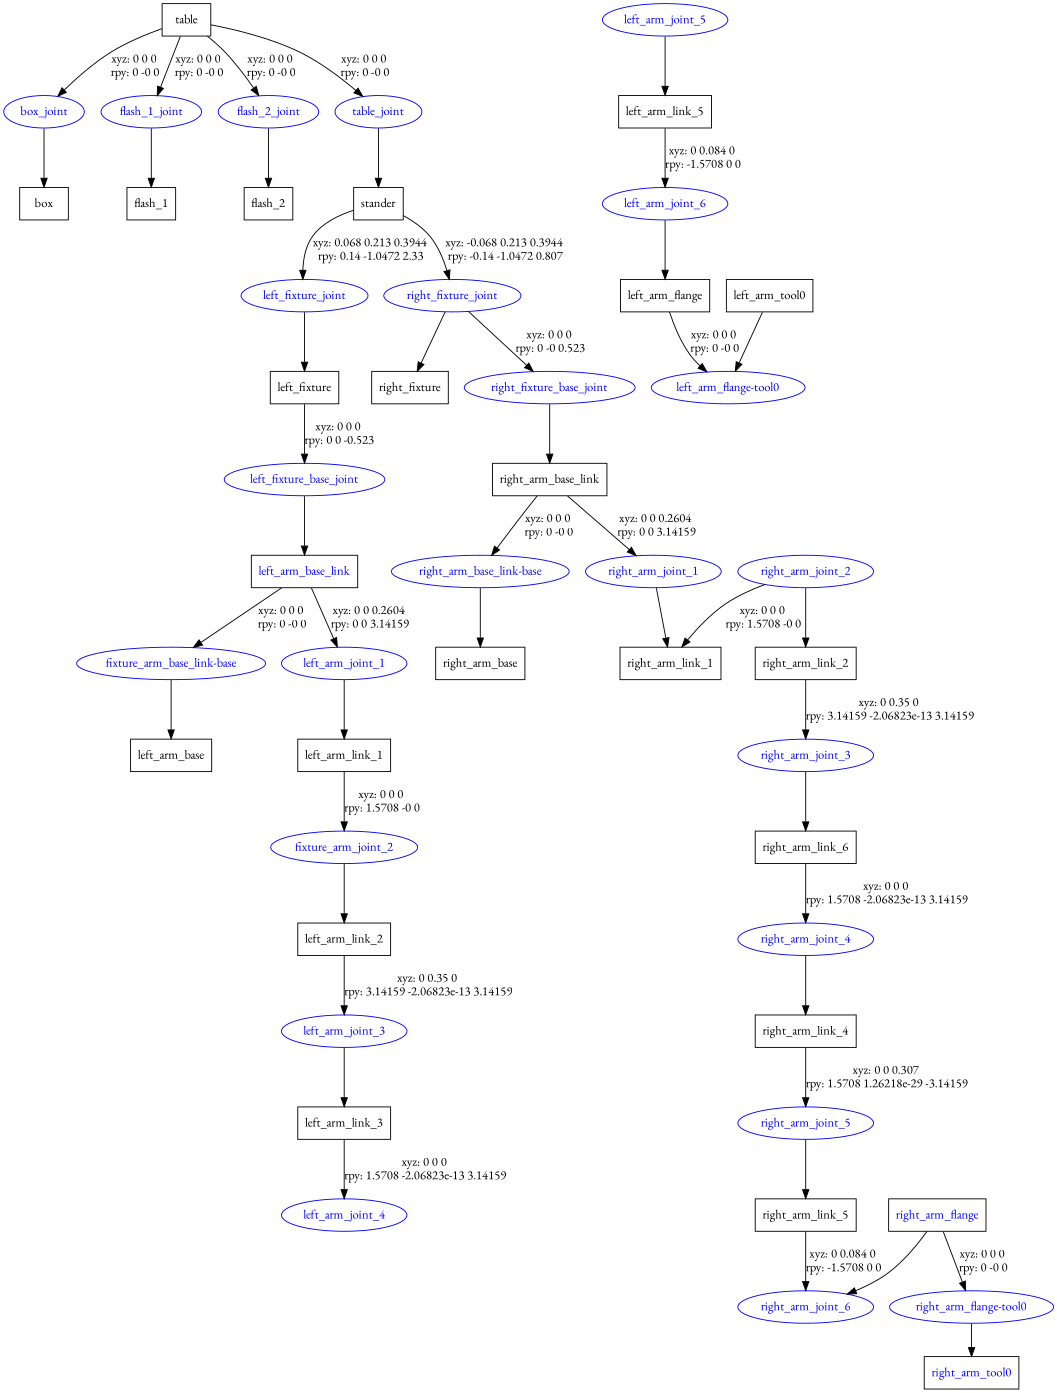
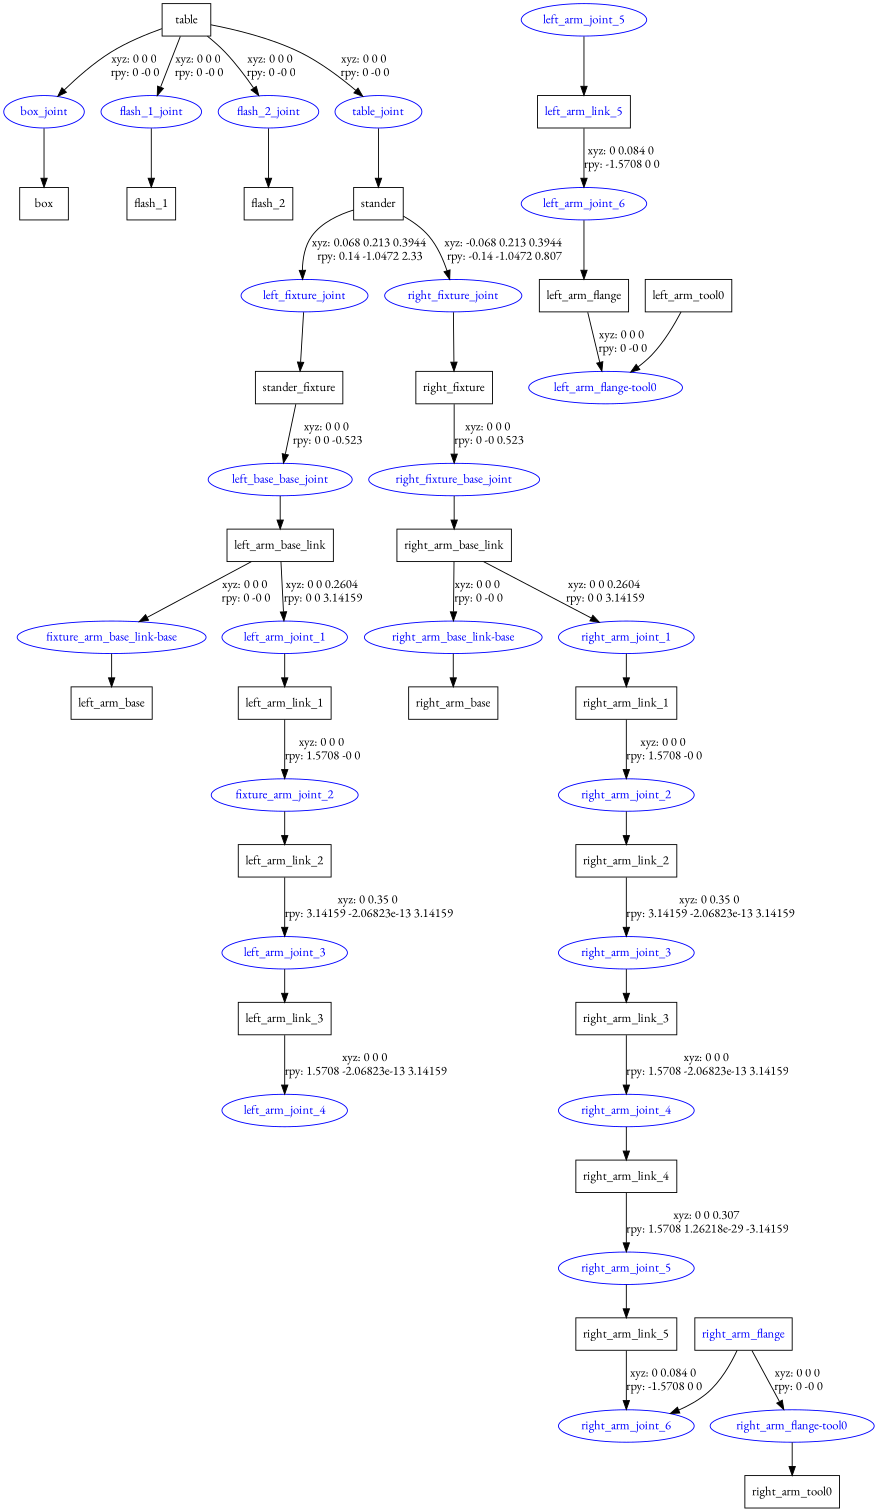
  digraph {
    fontname="EB Garamond"
    node [fontname="EB Garamond" shape=box fontcolor=blue]
    edge [fontname="EB Garamond"]
    n1 [label=table fontcolor=""]
    box_joint [color=blue shape=ellipse]
    flash_1_joint [color=blue shape=ellipse]
    flash_2_joint [color=blue shape=ellipse]
    table_joint [color=blue shape=ellipse]
    n6 [label=box fontcolor=""]
    n7 [label=flash_1 fontcolor=""]
    n8 [label=flash_2 fontcolor=""]
    n9 [label=stander fontcolor=""]
    left_fixture_joint [color=blue shape=ellipse]
    right_fixture_joint [color=blue shape=ellipse]
-   n12 [label=left_fixture fontcolor=""]
+   n12 [label=stander_fixture fontcolor=""]
    n13 [label=right_fixture fontcolor=""]
-   left_fixture_base_joint [color=blue shape=ellipse]
-   n15 [label=left_arm_base_link]
+   left_fixture_base_joint [color=blue shape=ellipse label=left_base_base_joint]
+   n15 [label=left_arm_base_link fontcolor=""]
    n16 [color=blue label="fixture_arm_base_link-base" shape=ellipse]
    left_arm_joint_1 [color=blue shape=ellipse]
    n18 [label=left_arm_base fontcolor=""]
    n19 [label=left_arm_link_1 fontcolor=""]
    n20 [color=blue label=fixture_arm_joint_2 shape=ellipse]
    n21 [label=left_arm_link_2 fontcolor=""]
    left_arm_joint_3 [color=blue shape=ellipse]
    n23 [label=left_arm_link_3 fontcolor=""]
    left_arm_joint_4 [color=blue shape=ellipse]
    left_arm_joint_5 [color=blue shape=ellipse]
-   n26 [label=left_arm_link_5 fontcolor=""]
+   n26 [label=left_arm_link_5]
    left_arm_joint_6 [color=blue shape=ellipse]
    n28 [label=left_arm_flange fontcolor=""]
    "left_arm_flange-tool0" [color=blue shape=ellipse]
    n30 [label=left_arm_tool0 fontcolor=""]
    right_fixture_base_joint [color=blue shape=ellipse]
    n32 [label=right_arm_base_link fontcolor=""]
    "right_arm_base_link-base" [color=blue shape=ellipse]
    right_arm_joint_1 [color=blue shape=ellipse]
    n35 [label=right_arm_base fontcolor=""]
    n36 [label=right_arm_link_1 fontcolor=""]
    right_arm_joint_2 [color=blue shape=ellipse]
    n38 [label=right_arm_link_2 fontcolor=""]
    right_arm_joint_3 [color=blue shape=ellipse]
-   n40 [label=right_arm_link_6 fontcolor=""]
+   n40 [label=right_arm_link_3 fontcolor=""]
    right_arm_joint_4 [color=blue shape=ellipse]
    n42 [label=right_arm_link_4 fontcolor=""]
    right_arm_joint_5 [color=blue shape=ellipse]
    n44 [label=right_arm_link_5 fontcolor=""]
    right_arm_joint_6 [color=blue shape=ellipse]
    n46 [label=right_arm_flange]
    "right_arm_flange-tool0" [color=blue shape=ellipse]
-   n48 [label=right_arm_tool0]
+   n48 [label=right_arm_tool0 fontcolor=""]
    n1 -> box_joint [label="xyz: 0 0 0 \nrpy: 0 -0 0"]
    n1 -> flash_1_joint [label="xyz: 0 0 0 \nrpy: 0 -0 0"]
    n1 -> flash_2_joint [label="xyz: 0 0 0 \nrpy: 0 -0 0"]
    n1 -> table_joint [label="xyz: 0 0 0 \nrpy: 0 -0 0"]
    box_joint -> n6
    flash_1_joint -> n7
    flash_2_joint -> n8
    table_joint -> n9
    n9 -> left_fixture_joint [label="xyz: 0.068 0.213 0.3944 \nrpy: 0.14 -1.0472 2.33"]
    n9 -> right_fixture_joint [label="xyz: -0.068 0.213 0.3944 \nrpy: -0.14 -1.0472 0.807"]
    left_fixture_joint -> n12
    right_fixture_joint -> n13
    n12 -> left_fixture_base_joint [label="xyz: 0 0 0 \nrpy: 0 0 -0.523"]
-   right_fixture_joint -> right_fixture_base_joint [label="xyz: 0 0 0 \nrpy: 0 -0 0.523"]
+   n13 -> right_fixture_base_joint [label="xyz: 0 0 0 \nrpy: 0 -0 0.523"]
    left_fixture_base_joint -> n15
    n15 -> n16 [label="xyz: 0 0 0 \nrpy: 0 -0 0"]
    n15 -> left_arm_joint_1 [label="xyz: 0 0 0.2604 \nrpy: 0 0 3.14159"]
    n16 -> n18
    left_arm_joint_1 -> n19
    n19 -> n20 [label="xyz: 0 0 0 \nrpy: 1.5708 -0 0"]
    n20 -> n21
    n21 -> left_arm_joint_3 [label="xyz: 0 0.35 0 \nrpy: 3.14159 -2.06823e-13 3.14159"]
    left_arm_joint_3 -> n23
    n23 -> left_arm_joint_4 [label="xyz: 0 0 0 \nrpy: 1.5708 -2.06823e-13 3.14159"]
    left_arm_joint_5 -> n26
    n26 -> left_arm_joint_6 [label="xyz: 0 0.084 0 \nrpy: -1.5708 0 0"]
    left_arm_joint_6 -> n28
    n28 -> "left_arm_flange-tool0" [label="xyz: 0 0 0 \nrpy: 0 -0 0"]
    n30 -> "left_arm_flange-tool0"
    right_fixture_base_joint -> n32
    n32 -> "right_arm_base_link-base" [label="xyz: 0 0 0 \nrpy: 0 -0 0"]
    n32 -> right_arm_joint_1 [label="xyz: 0 0 0.2604 \nrpy: 0 0 3.14159"]
    "right_arm_base_link-base" -> n35
    right_arm_joint_1 -> n36
-   right_arm_joint_2 -> n36 [label="xyz: 0 0 0 \nrpy: 1.5708 -0 0"]
+   n36 -> right_arm_joint_2 [label="xyz: 0 0 0 \nrpy: 1.5708 -0 0"]
    right_arm_joint_2 -> n38
    n38 -> right_arm_joint_3 [label="xyz: 0 0.35 0 \nrpy: 3.14159 -2.06823e-13 3.14159"]
    right_arm_joint_3 -> n40
    n40 -> right_arm_joint_4 [label="xyz: 0 0 0 \nrpy: 1.5708 -2.06823e-13 3.14159"]
    right_arm_joint_4 -> n42
    n42 -> right_arm_joint_5 [label="xyz: 0 0 0.307 \nrpy: 1.5708 1.26218e-29 -3.14159"]
    right_arm_joint_5 -> n44
    n44 -> right_arm_joint_6 [label="xyz: 0 0.084 0 \nrpy: -1.5708 0 0"]
    n46 -> right_arm_joint_6
    n46 -> "right_arm_flange-tool0" [label="xyz: 0 0 0 \nrpy: 0 -0 0"]
    "right_arm_flange-tool0" -> n48
  }
